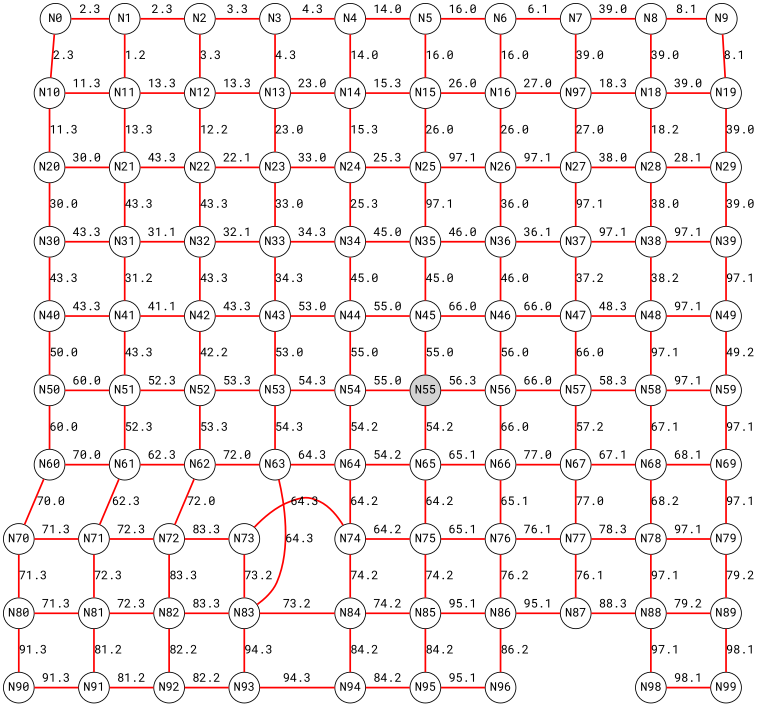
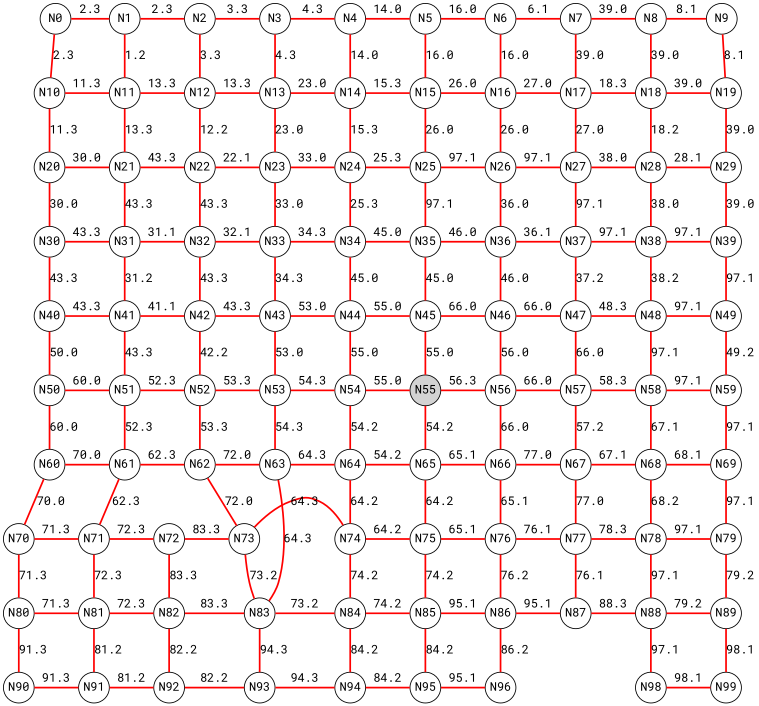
  digraph {
    fontname="Roboto Mono"
    node [fixedsize=true fontname="Roboto Mono" shape=circle]
    edge [color=red dir=none fontname="Roboto Mono" style=bold]
    N0
    N1
    N2
    N3
    N4
    N5
    N6
    N7
    N8
    N9
    N10
    N11
    N12
    N13
    N14
    N15
    N16
-   N17 [label=N97]
+   N17
    N18
    N19
    N20
    N21
    N22
    N23
    N24
    N25
    N26
    N27
    N28
    N29
    N30
    N31
    N32
    N33
    N34
    N35
    N36
    N37
    N38
    N39
    N40
    N41
    N42
    N43
    N44
    N45
    N46
    N47
    N48
    N49
    N50
    N51
    N52
    N53
    N54
    N55 [style=filled]
    N56
    N57
    N58
    N59
    N60
    N61
    N62
    N63
    N64
    N65
    N66
    N67
    N68
    N69
    N70
    N71
    N72
    N73
    N74
    N75
    N76
    N77
    N78
    N79
    N80
    N81
    N82
    N83
    N84
    N85
    N86
    N87
    N88
    N89
    N90
    N91
    N92
    N93
    N94
    N95
    N96
    N98
    N99
    subgraph sub_1 {
      rank=same
      N0
      N1
      N2
      N3
      N4
      N5
      N6
      N7
      N8
      N9
    }
    subgraph sub_2 {
      rank=same
      N10
      N11
      N12
      N13
      N14
      N15
      N16
      N17
      N18
      N19
    }
    subgraph sub_3 {
      rank=same
      N20
      N21
      N22
      N23
      N24
      N25
      N26
      N27
      N28
      N29
    }
    subgraph sub_4 {
      rank=same
      N30
      N31
      N32
      N33
      N34
      N35
      N36
      N37
      N38
      N39
    }
    subgraph sub_5 {
      rank=same
      N40
      N41
      N42
      N43
      N44
      N45
      N46
      N47
      N48
      N49
    }
    subgraph sub_6 {
      rank=same
      N50
      N51
      N52
      N53
      N54
      N55
      N56
      N57
      N58
      N59
    }
    subgraph sub_7 {
      rank=same
      N60
      N61
      N62
      N63
      N64
      N65
      N66
      N67
      N68
      N69
    }
    subgraph sub_8 {
      rank=same
      N70
      N71
      N72
      N73
      N74
      N75
      N76
      N77
      N78
      N79
    }
    subgraph sub_9 {
      rank=same
      N80
      N81
      N82
      N83
      N84
      N85
      N86
      N87
      N88
      N89
    }
    subgraph sub_10 {
      rank=same
      N90
      N91
      N92
      N93
      N94
      N95
      N96
      N98
      N99
    }
    N0 -> N1 [label=2.3]
    N0 -> N10 [label=2.3]
    N1 -> N2 [label=2.3]
    N1 -> N11 [label=1.2]
    N2 -> N3 [label=3.3]
    N2 -> N12 [label=3.3]
    N3 -> N4 [label=4.3]
    N3 -> N13 [label=4.3]
    N4 -> N5 [label=14.0]
    N4 -> N14 [label=14.0]
    N5 -> N6 [label=16.0]
    N5 -> N15 [label=16.0]
    N6 -> N7 [label=6.1]
    N6 -> N16 [label=16.0]
    N7 -> N8 [label=39.0]
    N7 -> N17 [label=39.0]
    N8 -> N9 [label=8.1]
    N8 -> N18 [label=39.0]
    N9 -> N19 [label=8.1]
    N10 -> N11 [label=11.3]
    N10 -> N20 [label=11.3]
    N11 -> N12 [label=13.3]
    N11 -> N21 [label=13.3]
    N12 -> N13 [label=13.3]
    N12 -> N22 [label=12.2]
    N13 -> N14 [label=23.0]
    N13 -> N23 [label=23.0]
    N14 -> N15 [label=15.3]
    N14 -> N24 [label=15.3]
    N15 -> N16 [label=26.0]
    N15 -> N25 [label=26.0]
    N16 -> N17 [label=27.0]
    N16 -> N26 [label=26.0]
    N17 -> N18 [label=18.3]
    N17 -> N27 [label=27.0]
    N18 -> N19 [label=39.0]
    N18 -> N28 [label=18.2]
    N19 -> N29 [label=39.0]
    N20 -> N21 [label=30.0]
    N20 -> N30 [label=30.0]
    N21 -> N22 [label=43.3]
    N21 -> N31 [label=43.3]
    N22 -> N23 [label=22.1]
    N22 -> N32 [label=43.3]
    N23 -> N24 [label=33.0]
    N23 -> N33 [label=33.0]
    N24 -> N25 [label=25.3]
    N24 -> N34 [label=25.3]
    N25 -> N26 [label=97.1]
    N25 -> N35 [label=97.1]
    N26 -> N27 [label=97.1]
    N26 -> N36 [label=36.0]
    N27 -> N28 [label=38.0]
    N27 -> N37 [label=97.1]
    N28 -> N29 [label=28.1]
    N28 -> N38 [label=38.0]
    N29 -> N39 [label=39.0]
    N30 -> N31 [label=43.3]
    N30 -> N40 [label=43.3]
    N31 -> N32 [label=31.1]
    N31 -> N41 [label=31.2]
    N32 -> N33 [label=32.1]
    N32 -> N42 [label=43.3]
    N33 -> N34 [label=34.3]
    N33 -> N43 [label=34.3]
    N34 -> N35 [label=45.0]
    N34 -> N44 [label=45.0]
    N35 -> N36 [label=46.0]
    N35 -> N45 [label=45.0]
    N36 -> N37 [label=36.1]
    N36 -> N46 [label=46.0]
    N37 -> N38 [label=97.1]
    N37 -> N47 [label=37.2]
    N38 -> N39 [label=97.1]
    N38 -> N48 [label=38.2]
    N39 -> N49 [label=97.1]
    N40 -> N41 [label=43.3]
    N40 -> N50 [label=50.0]
    N41 -> N42 [label=41.1]
    N41 -> N51 [label=43.3]
    N42 -> N43 [label=43.3]
    N42 -> N52 [label=42.2]
    N43 -> N44 [label=53.0]
    N43 -> N53 [label=53.0]
    N44 -> N45 [label=55.0]
    N44 -> N54 [label=55.0]
    N45 -> N46 [label=66.0]
    N45 -> N55 [label=55.0]
    N46 -> N47 [label=66.0]
    N46 -> N56 [label=56.0]
    N47 -> N48 [label=48.3]
    N47 -> N57 [label=66.0]
    N48 -> N49 [label=97.1]
    N48 -> N58 [label=97.1]
    N49 -> N59 [label=49.2]
    N50 -> N51 [label=60.0]
    N50 -> N60 [label=60.0]
    N51 -> N52 [label=52.3]
    N51 -> N61 [label=52.3]
    N52 -> N53 [label=53.3]
    N52 -> N62 [label=53.3]
    N53 -> N54 [label=54.3]
    N53 -> N63 [label=54.3]
    N54 -> N55 [label=55.0]
    N54 -> N64 [label=54.2]
    N55 -> N56 [label=56.3]
    N55 -> N65 [label=54.2]
    N56 -> N57 [label=66.0]
    N56 -> N66 [label=66.0]
    N57 -> N58 [label=58.3]
    N57 -> N67 [label=57.2]
    N58 -> N59 [label=97.1]
    N58 -> N68 [label=67.1]
    N59 -> N69 [label=97.1]
    N60 -> N61 [label=70.0]
    N60 -> N70 [label=70.0]
    N61 -> N62 [label=62.3]
    N61 -> N71 [label=62.3]
    N62 -> N63 [label=72.0]
-   N62 -> N72 [label=72.0]
+   N62 -> N73 [label=72.0]
    N63 -> N64 [label=64.3]
    N63 -> N83 [label=64.3]
    N64 -> N65 [label=54.2]
    N64 -> N74 [label=64.2]
    N65 -> N66 [label=65.1]
    N65 -> N75 [label=64.2]
    N66 -> N67 [label=77.0]
    N66 -> N76 [label=65.1]
    N67 -> N68 [label=67.1]
    N67 -> N77 [label=77.0]
    N68 -> N69 [label=68.1]
    N68 -> N78 [label=68.2]
    N69 -> N79 [label=97.1]
    N70 -> N71 [label=71.3]
    N70 -> N80 [label=71.3]
    N71 -> N72 [label=72.3]
    N71 -> N81 [label=72.3]
    N72 -> N73 [label=83.3]
    N72 -> N82 [label=83.3]
    N73 -> N74 [label=64.3]
    N73 -> N83 [label=73.2]
    N74 -> N75 [label=64.2]
    N74 -> N84 [label=74.2]
    N75 -> N76 [label=65.1]
    N75 -> N85 [label=74.2]
    N76 -> N77 [label=76.1]
    N76 -> N86 [label=76.2]
    N77 -> N78 [label=78.3]
    N77 -> N87 [label=76.1]
    N78 -> N79 [label=97.1]
    N78 -> N88 [label=97.1]
    N79 -> N89 [label=79.2]
    N80 -> N81 [label=71.3]
    N80 -> N90 [label=91.3]
    N81 -> N82 [label=72.3]
    N81 -> N91 [label=81.2]
    N82 -> N83 [label=83.3]
    N82 -> N92 [label=82.2]
    N83 -> N84 [label=73.2]
    N83 -> N93 [label=94.3]
    N84 -> N85 [label=74.2]
    N84 -> N94 [label=84.2]
    N85 -> N86 [label=95.1]
    N85 -> N95 [label=84.2]
    N86 -> N87 [label=95.1]
    N86 -> N96 [label=86.2]
    N87 -> N88 [label=88.3]
    N88 -> N89 [label=79.2]
    N88 -> N98 [label=97.1]
    N89 -> N99 [label=98.1]
    N90 -> N91 [label=91.3]
    N91 -> N92 [label=81.2]
    N92 -> N93 [label=82.2]
    N93 -> N94 [label=94.3]
    N94 -> N95 [label=84.2]
    N95 -> N96 [label=95.1]
    N98 -> N99 [label=98.1]
  }
